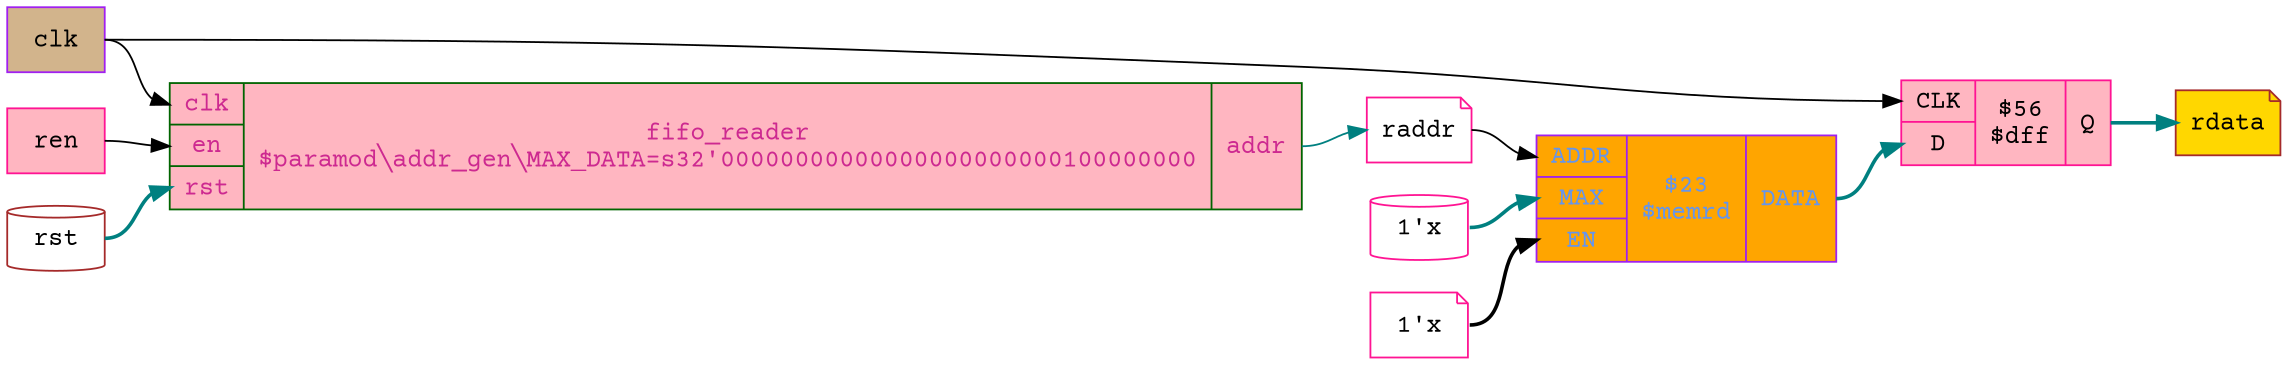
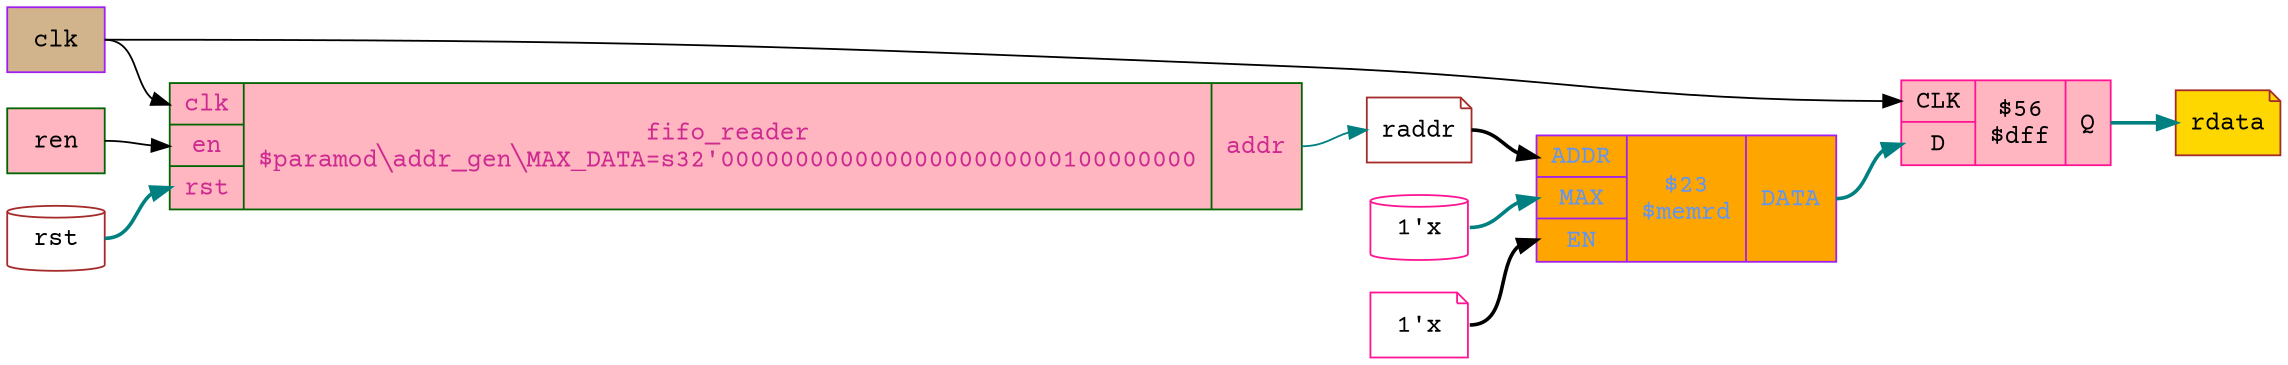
  digraph {
    fontname="Courier Prime"
    rankdir=LR
    remincross=true
    node [color=deeppink fillcolor=white fontcolor=black fontname="Courier Prime" shape=note style=filled]
    edge [color=black fontcolor=black fontname="Courier Prime" headport=w style=bold tailport=e]
-   n1 [label=raddr]
+   n1 [color=brown label=raddr]
    n2 [color=purple fillcolor=orange fontcolor=cornflowerblue label="{{<p14> ADDR|<p7> MAX|<p15> EN}|$23\n$memrd|{<p16> DATA}}" shape=record]
    n3 [fillcolor=lightpink label="{{<p7> CLK|<p8> D}|$56\n$dff|{<p9> Q}}" shape=record fontcolor=""]
    n4 [color=brown fillcolor=gold label=rdata]
    n5 [color=brown label=rst shape=cylinder]
    n6 [color=darkgreen fillcolor=lightpink fontcolor=maroon3 label="{{<p5> clk|<p11> en|<p4> rst}|fifo_reader\n$paramod&#9586;addr_gen&#9586;MAX_DATA=s32'00000000000000000000000100000000|{<p12> addr}}" shape=record]
    n7 [color=purple fillcolor=tan label=clk shape=box]
-   n8 [fillcolor=lightpink label=ren shape=box]
+   n8 [color=darkgreen fillcolor=lightpink label=ren shape=box]
    n9 [label="1'x" fontcolor=""]
    n10 [label="1'x" shape=cylinder fontcolor=""]
-   n1 -> n2 [headport="p14:w" style=solid]
+   n1 -> n2 [headport="p14:w"]
    n2 -> n3 [color=teal headport="p8:w" tailport="p16:e"]
    n3 -> n4 [color=teal tailport="p9:e"]
    n5 -> n6 [color=teal headport="p4:w"]
    n6 -> n1 [color=teal style=solid tailport="p12:e"]
    n7 -> n3 [headport="p7:w" style=solid]
    n7 -> n6 [headport="p5:w" style=solid]
    n8 -> n6 [headport="p11:w" style=solid]
    n9 -> n2 [headport="p15:w"]
    n10 -> n2 [color=teal headport="p7:w"]
  }
